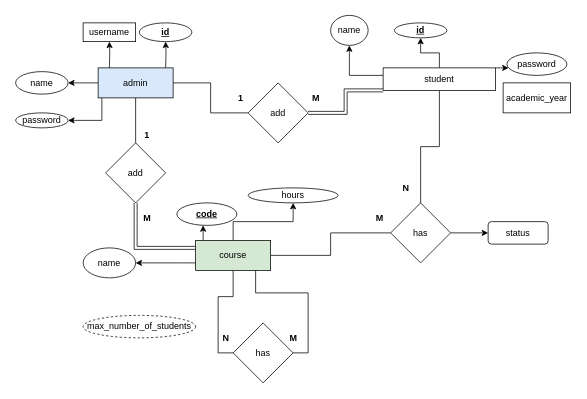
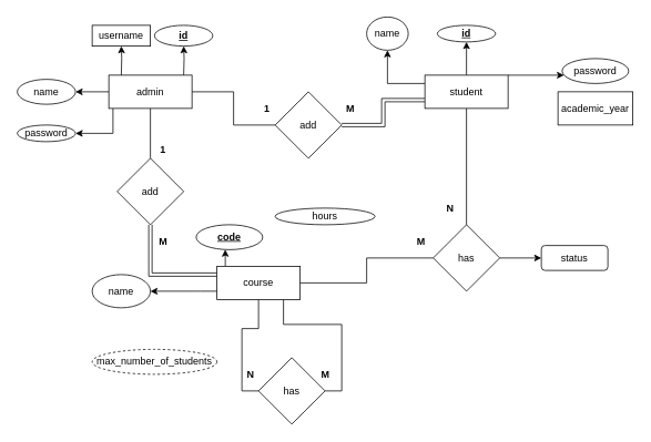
  <mxCell id="0" />
  <mxCell id="1" parent="0" />
  <mxCell id="2" value="&lt;b&gt;N&lt;/b&gt;" style="text;html=1;align=center;verticalAlign=middle;resizable=0;points=[];autosize=1;strokeColor=none;fillColor=none;" parent="1" vertex="1"><mxGeometry x="290" y="440" width="20" height="20" as="geometry" /></mxCell>
  <mxCell id="3" value="" style="edgeStyle=orthogonalEdgeStyle;rounded=0;orthogonalLoop=1;jettySize=auto;html=1;" parent="1" target="9" edge="1"><mxGeometry relative="1" as="geometry"><mxPoint x="220" y="90" as="sourcePoint" /></mxGeometry></mxCell>
  <mxCell id="4" value="" style="edgeStyle=orthogonalEdgeStyle;rounded=0;orthogonalLoop=1;jettySize=auto;html=1;" parent="1" source="8" target="10" edge="1"><mxGeometry relative="1" as="geometry" /></mxCell>
  <mxCell id="5" value="" style="edgeStyle=orthogonalEdgeStyle;rounded=0;orthogonalLoop=1;jettySize=auto;html=1;" parent="1" source="8" target="11" edge="1"><mxGeometry relative="1" as="geometry"><Array as="points"><mxPoint x="135" y="160" /></Array></mxGeometry></mxCell>
  <mxCell id="6" style="edgeStyle=orthogonalEdgeStyle;rounded=0;orthogonalLoop=1;jettySize=auto;html=1;entryX=0;entryY=0.5;entryDx=0;entryDy=0;endArrow=none;endFill=0;" parent="1" source="8" target="22" edge="1"><mxGeometry relative="1" as="geometry" /></mxCell>
  <mxCell id="7" value="" style="edgeStyle=orthogonalEdgeStyle;rounded=0;orthogonalLoop=1;jettySize=auto;html=1;endArrow=none;endFill=0;" parent="1" source="8" target="35" edge="1"><mxGeometry relative="1" as="geometry" /></mxCell>
- <mxCell id="8" value="admin" style="whiteSpace=wrap;html=1;align=center;fillColor=#dae8fc;" parent="1" vertex="1"><mxGeometry x="130" y="90" width="100" height="40" as="geometry" /></mxCell>
+ <mxCell id="8" value="admin" style="whiteSpace=wrap;html=1;align=center;" parent="1" vertex="1"><mxGeometry x="130" y="90" width="100" height="40" as="geometry" /></mxCell>
  <mxCell id="9" value="&lt;b&gt;&lt;u&gt;id&lt;/u&gt;&lt;/b&gt;" style="ellipse;whiteSpace=wrap;html=1;" parent="1" vertex="1"><mxGeometry x="185" y="30" width="70" height="25" as="geometry" /></mxCell>
  <mxCell id="10" value="name" style="ellipse;whiteSpace=wrap;html=1;" parent="1" vertex="1"><mxGeometry x="20" y="95" width="70" height="30" as="geometry" /></mxCell>
  <mxCell id="11" value="password" style="ellipse;whiteSpace=wrap;html=1;" parent="1" vertex="1"><mxGeometry x="20" y="150" width="70" height="20" as="geometry" /></mxCell>
  <mxCell id="12" value="" style="edgeStyle=orthogonalEdgeStyle;rounded=0;orthogonalLoop=1;jettySize=auto;html=1;" parent="1" source="17" target="18" edge="1"><mxGeometry relative="1" as="geometry" /></mxCell>
  <mxCell id="13" value="" style="edgeStyle=orthogonalEdgeStyle;rounded=0;orthogonalLoop=1;jettySize=auto;html=1;" parent="1" source="17" target="19" edge="1"><mxGeometry relative="1" as="geometry"><Array as="points"><mxPoint x="465" y="100" /></Array></mxGeometry></mxCell>
  <mxCell id="14" value="" style="edgeStyle=orthogonalEdgeStyle;rounded=0;orthogonalLoop=1;jettySize=auto;html=1;" parent="1" source="17" target="20" edge="1"><mxGeometry relative="1" as="geometry"><Array as="points"><mxPoint x="670" y="90" /><mxPoint x="670" y="90" /></Array></mxGeometry></mxCell>
  <mxCell id="15" value="" style="edgeStyle=orthogonalEdgeStyle;rounded=0;orthogonalLoop=1;jettySize=auto;html=1;shape=link;" parent="1" source="17" target="22" edge="1"><mxGeometry relative="1" as="geometry"><Array as="points"><mxPoint x="460" y="120" /><mxPoint x="460" y="150" /></Array></mxGeometry></mxCell>
  <mxCell id="16" style="edgeStyle=orthogonalEdgeStyle;rounded=0;orthogonalLoop=1;jettySize=auto;html=1;entryX=0.5;entryY=0;entryDx=0;entryDy=0;endArrow=none;endFill=0;" parent="1" source="17" target="42" edge="1"><mxGeometry relative="1" as="geometry" /></mxCell>
- <mxCell id="17" value="student" style="whiteSpace=wrap;html=1;align=center;" parent="1" vertex="1"><mxGeometry x="510" y="90" width="150" height="30" as="geometry" /></mxCell>
+ <mxCell id="17" value="student" style="whiteSpace=wrap;html=1;align=center;" parent="1" vertex="1"><mxGeometry x="510" y="90" width="100" height="40" as="geometry" /></mxCell>
  <mxCell id="18" value="&lt;u&gt;&lt;b&gt;id&lt;/b&gt;&lt;/u&gt;" style="ellipse;whiteSpace=wrap;html=1;" parent="1" vertex="1"><mxGeometry x="525" y="30" width="70" height="20" as="geometry" /></mxCell>
  <mxCell id="19" value="name" style="ellipse;whiteSpace=wrap;html=1;" parent="1" vertex="1"><mxGeometry x="440" y="20" width="50" height="40" as="geometry" /></mxCell>
  <mxCell id="20" value="password" style="ellipse;whiteSpace=wrap;html=1;" parent="1" vertex="1"><mxGeometry x="675" y="70" width="80" height="30" as="geometry" /></mxCell>
  <mxCell id="21" value="academic_year" style="whiteSpace=wrap;html=1;rounded=0;" parent="1" vertex="1"><mxGeometry x="670" y="110" width="90" height="40" as="geometry" /></mxCell>
  <mxCell id="22" value="add" style="rhombus;whiteSpace=wrap;html=1;" parent="1" vertex="1"><mxGeometry x="330" y="110" width="80" height="80" as="geometry" /></mxCell>
  <mxCell id="23" value="&lt;b&gt;M&lt;/b&gt;" style="text;html=1;align=center;verticalAlign=middle;resizable=0;points=[];autosize=1;strokeColor=none;fillColor=none;" parent="1" vertex="1"><mxGeometry x="405" y="120" width="30" height="20" as="geometry" /></mxCell>
  <mxCell id="24" value="&lt;b&gt;1&lt;/b&gt;" style="text;html=1;align=center;verticalAlign=middle;resizable=0;points=[];autosize=1;strokeColor=none;fillColor=none;" parent="1" vertex="1"><mxGeometry x="310" y="120" width="20" height="20" as="geometry" /></mxCell>
  <mxCell id="25" value="" style="edgeStyle=orthogonalEdgeStyle;rounded=0;orthogonalLoop=1;jettySize=auto;html=1;" parent="1" target="33" edge="1"><mxGeometry relative="1" as="geometry"><mxPoint x="270" y="320" as="sourcePoint" /><Array as="points"><mxPoint x="270" y="290" /><mxPoint x="270" y="290" /></Array></mxGeometry></mxCell>
  <mxCell id="26" value="" style="edgeStyle=orthogonalEdgeStyle;rounded=0;orthogonalLoop=1;jettySize=auto;html=1;" parent="1" source="32" target="34" edge="1"><mxGeometry relative="1" as="geometry"><Array as="points"><mxPoint x="240" y="350" /><mxPoint x="240" y="350" /></Array></mxGeometry></mxCell>
  <mxCell id="27" style="edgeStyle=orthogonalEdgeStyle;rounded=0;orthogonalLoop=1;jettySize=auto;html=1;entryX=0.5;entryY=1;entryDx=0;entryDy=0;shape=link;" parent="1" source="32" target="35" edge="1"><mxGeometry relative="1" as="geometry"><Array as="points"><mxPoint x="180" y="330" /></Array></mxGeometry></mxCell>
- <mxCell id="28" value="" style="edgeStyle=orthogonalEdgeStyle;rounded=0;orthogonalLoop=1;jettySize=auto;html=1;" parent="1" source="32" target="39" edge="1"><mxGeometry relative="1" as="geometry" /></mxCell>
  <mxCell id="29" style="edgeStyle=orthogonalEdgeStyle;rounded=0;orthogonalLoop=1;jettySize=auto;html=1;entryX=0;entryY=0.5;entryDx=0;entryDy=0;endArrow=none;endFill=0;" parent="1" source="32" target="40" edge="1"><mxGeometry relative="1" as="geometry" /></mxCell>
  <mxCell id="30" style="edgeStyle=orthogonalEdgeStyle;rounded=0;orthogonalLoop=1;jettySize=auto;html=1;entryX=1;entryY=0.5;entryDx=0;entryDy=0;endArrow=none;endFill=0;" parent="1" source="32" target="40" edge="1"><mxGeometry relative="1" as="geometry"><Array as="points"><mxPoint x="340" y="390" /><mxPoint x="410" y="390" /><mxPoint x="410" y="470" /></Array></mxGeometry></mxCell>
  <mxCell id="31" value="" style="edgeStyle=orthogonalEdgeStyle;rounded=0;orthogonalLoop=1;jettySize=auto;html=1;endArrow=none;endFill=0;" parent="1" source="32" target="42" edge="1"><mxGeometry relative="1" as="geometry" /></mxCell>
- <mxCell id="32" value="course" style="whiteSpace=wrap;html=1;align=center;fillColor=#d5e8d4;" parent="1" vertex="1"><mxGeometry x="260" y="320" width="100" height="40" as="geometry" /></mxCell>
+ <mxCell id="32" value="course" style="whiteSpace=wrap;html=1;align=center;" parent="1" vertex="1"><mxGeometry x="260" y="320" width="100" height="40" as="geometry" /></mxCell>
  <mxCell id="33" value="&lt;u&gt;&lt;b&gt;code&lt;/b&gt;&lt;/u&gt;" style="ellipse;whiteSpace=wrap;html=1;" parent="1" vertex="1"><mxGeometry x="235" y="270" width="80" height="30" as="geometry" /></mxCell>
  <mxCell id="34" value="name" style="ellipse;whiteSpace=wrap;html=1;" parent="1" vertex="1"><mxGeometry x="110" y="330" width="70" height="40" as="geometry" /></mxCell>
  <mxCell id="35" value="add" style="rhombus;whiteSpace=wrap;html=1;" parent="1" vertex="1"><mxGeometry x="140" y="190" width="80" height="80" as="geometry" /></mxCell>
  <mxCell id="36" value="&lt;b&gt;M&lt;/b&gt;" style="text;html=1;align=center;verticalAlign=middle;resizable=0;points=[];autosize=1;strokeColor=none;fillColor=none;" parent="1" vertex="1"><mxGeometry x="180" y="280" width="30" height="20" as="geometry" /></mxCell>
  <mxCell id="37" value="&lt;b&gt;1&lt;/b&gt;" style="text;html=1;align=center;verticalAlign=middle;resizable=0;points=[];autosize=1;strokeColor=none;fillColor=none;" parent="1" vertex="1"><mxGeometry x="185" y="170" width="20" height="20" as="geometry" /></mxCell>
  <mxCell id="38" value="max_number_of_students" style="ellipse;whiteSpace=wrap;html=1;dashed=1;" parent="1" vertex="1"><mxGeometry x="110" y="420" width="150" height="30" as="geometry" /></mxCell>
  <mxCell id="39" value="hours" style="ellipse;whiteSpace=wrap;html=1;" parent="1" vertex="1"><mxGeometry x="330" y="250" width="120" height="20" as="geometry" /></mxCell>
  <mxCell id="40" value="has" style="rhombus;whiteSpace=wrap;html=1;" parent="1" vertex="1"><mxGeometry x="310" y="430" width="80" height="80" as="geometry" /></mxCell>
  <mxCell id="41" value="" style="edgeStyle=orthogonalEdgeStyle;rounded=0;orthogonalLoop=1;jettySize=auto;html=1;" edge="1" parent="1" source="42" target="48"><mxGeometry relative="1" as="geometry" /></mxCell>
  <mxCell id="42" value="has" style="rhombus;whiteSpace=wrap;html=1;" parent="1" vertex="1"><mxGeometry x="520" y="270" width="80" height="80" as="geometry" /></mxCell>
  <mxCell id="43" value="&lt;b&gt;M&lt;/b&gt;" style="text;html=1;align=center;verticalAlign=middle;resizable=0;points=[];autosize=1;strokeColor=none;fillColor=none;" parent="1" vertex="1"><mxGeometry x="375" y="440" width="30" height="20" as="geometry" /></mxCell>
  <mxCell id="44" value="&lt;b&gt;M&lt;/b&gt;" style="text;html=1;align=center;verticalAlign=middle;resizable=0;points=[];autosize=1;strokeColor=none;fillColor=none;" parent="1" vertex="1"><mxGeometry x="490" y="280" width="30" height="20" as="geometry" /></mxCell>
  <mxCell id="45" value="&lt;b&gt;N&lt;/b&gt;" style="text;html=1;align=center;verticalAlign=middle;resizable=0;points=[];autosize=1;strokeColor=none;fillColor=none;" parent="1" vertex="1"><mxGeometry x="530" y="240" width="20" height="20" as="geometry" /></mxCell>
  <mxCell id="46" value="" style="edgeStyle=orthogonalEdgeStyle;rounded=0;orthogonalLoop=1;jettySize=auto;html=1;" parent="1" target="47" edge="1"><mxGeometry relative="1" as="geometry"><mxPoint x="145" y="90" as="sourcePoint" /></mxGeometry></mxCell>
  <mxCell id="47" value="username" style="whiteSpace=wrap;html=1;rounded=0;" parent="1" vertex="1"><mxGeometry x="110" y="30" width="70" height="25" as="geometry" /></mxCell>
  <mxCell id="48" value="status" style="whiteSpace=wrap;html=1;rounded=1;" vertex="1" parent="1"><mxGeometry x="650" y="295" width="80" height="30" as="geometry" /></mxCell>
